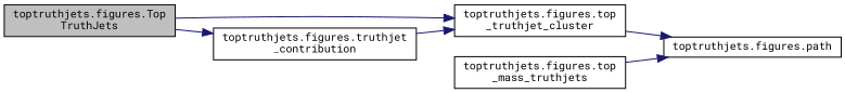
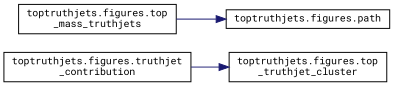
  digraph {
    fontname="Roboto Mono"
    rankdir=LR
    node [color=black fillcolor=white fontname="Roboto Mono" fontsize=10 shape=record style=filled]
    edge [color=midnightblue fontname="Roboto Mono" fontsize=10 labelfontname=Helvetica labelfontsize=10 style=solid]
-   n1 [fillcolor=grey75 fontcolor=black height=0.2 label="toptruthjets.figures.Top\lTruthJets" width=0.4]
    n2 [height=0.2 label="toptruthjets.figures.top\l_truthjet_cluster" width=0.4]
    n3 [height=0.2 label="toptruthjets.figures.truthjet\l_contribution" width=0.4]
    n4 [height=0.2 label="toptruthjets.figures.top\l_mass_truthjets" width=0.4]
    n5 [height=0.2 label="toptruthjets.figures.path" width=0.4]
-   n1 -> n2
-   n1 -> n3
-   n2 -> n5
    n3 -> n2
    n4 -> n5
  }
